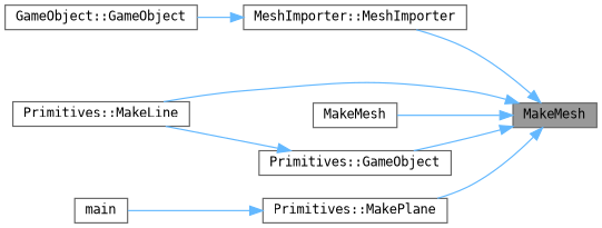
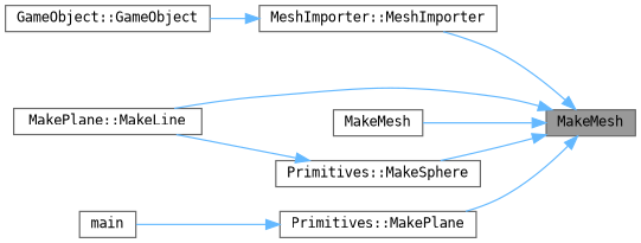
  digraph {
    rankdir=RL
    node [color=grey40 fillcolor=white fontname=Terminal fontsize=10 shape=box style=filled]
    edge [color=steelblue1 dir=back fontname=Terminal fontsize=10 labelfontname=Helvetica labelfontsize=10 style=solid]
    n1 [color=gray40 fillcolor=grey60 fontcolor=black height=0.2 label=MakeMesh width=0.4]
    n2 [height=0.2 label="MeshImporter::MeshImporter" width=0.4]
-   n3 [height=0.2 label="Primitives::MakeLine" width=0.4]
+   n3 [height=0.2 label="MakePlane::MakeLine" width=0.4]
    n4 [height=0.2 label=MakeMesh width=0.4]
    n5 [height=0.2 label="Primitives::MakePlane" width=0.4]
-   n6 [height=0.2 label="Primitives::GameObject" width=0.4]
+   n6 [height=0.2 label="Primitives::MakeSphere" width=0.4]
    n7 [height=0.2 label="GameObject::GameObject" width=0.4]
    n8 [height=0.2 label=main width=0.4]
    n1 -> n2
    n1 -> n3
    n1 -> n4
    n1 -> n5
    n1 -> n6
    n2 -> n7
    n5 -> n8
    n6 -> n3
  }
